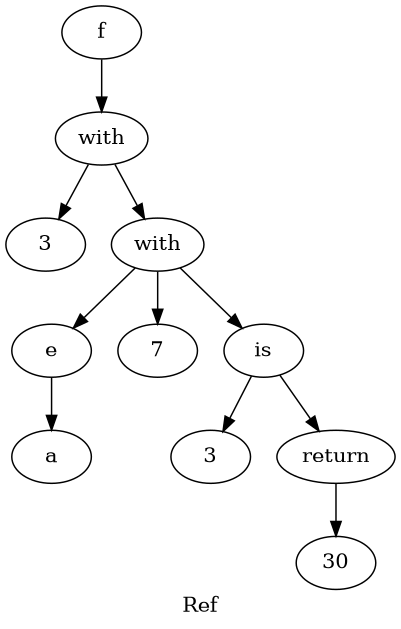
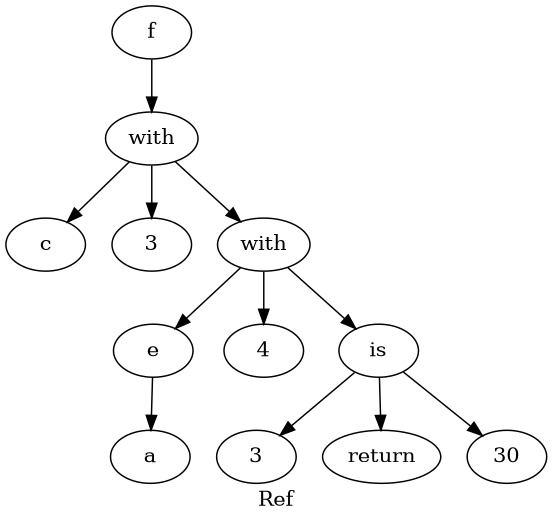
  digraph {
    label=Ref
    n1 [label=f]
    n2 [label=with]
+   n3 [label=c]
    n4 [label=3]
    n5 [label=with]
    n6 [label=e]
-   n7 [label=7]
+   n7 [label=4]
    n8 [label=is]
    n9 [label=a]
    n10 [label=3]
    n11 [label=return]
    n12 [label=30]
    n1 -> n2
+   n2 -> n3
    n2 -> n4
    n2 -> n5
    n5 -> n6
    n5 -> n7
    n5 -> n8
    n6 -> n9
    n8 -> n10
    n8 -> n11
-   n11 -> n12
+   n8 -> n12
  }
